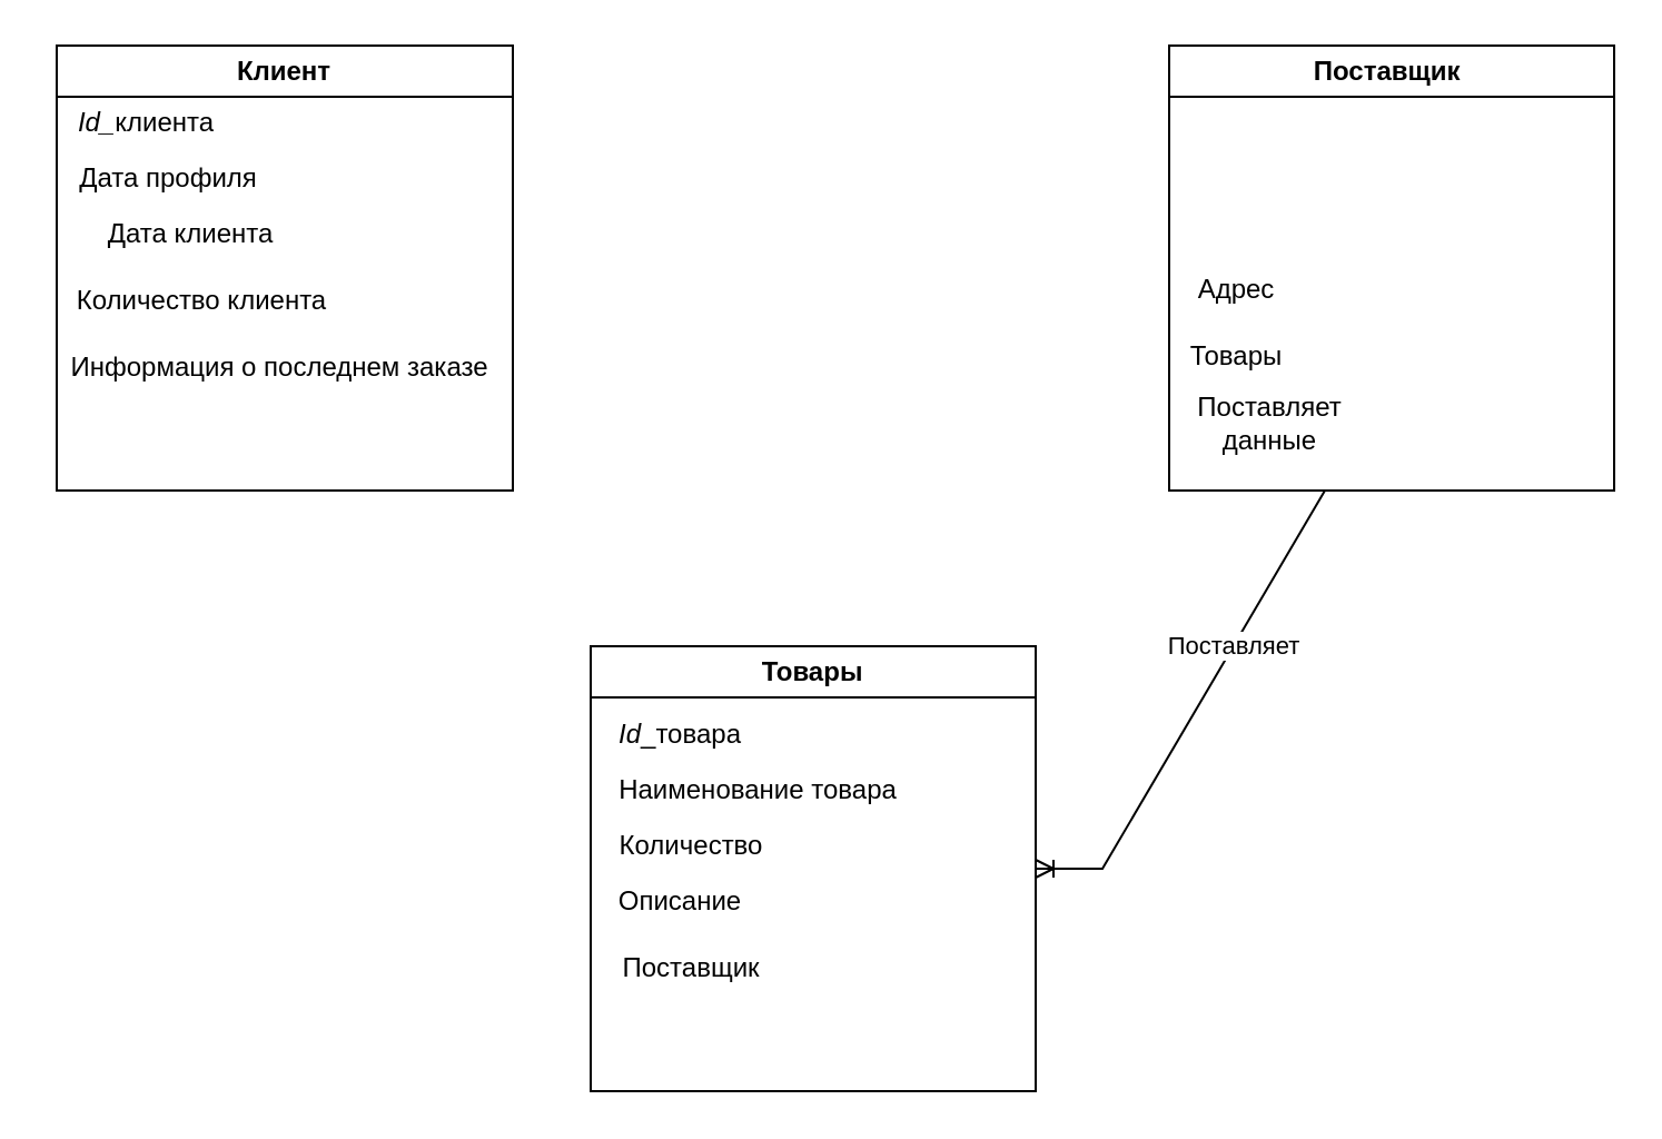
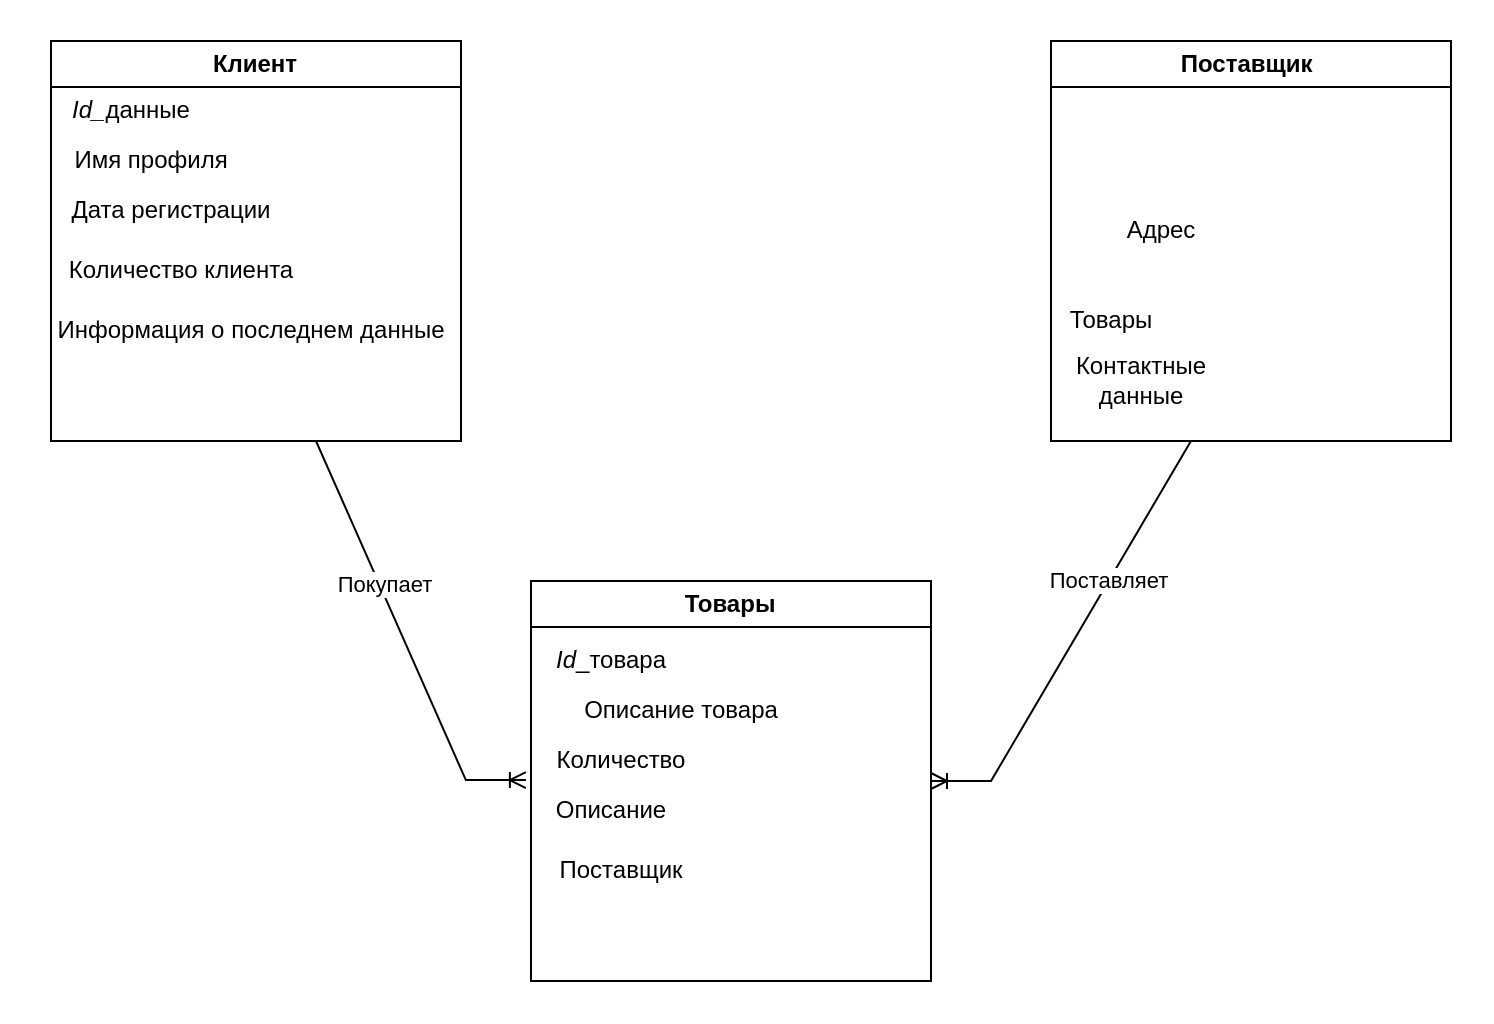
  <mxCell id="0" />
  <mxCell id="1" parent="0" />
  <mxCell id="2" value="" style="endArrow=classic;html=1;rounded=0;exitX=0.5;exitY=0;exitDx=0;exitDy=0;entryX=0.5;entryY=0;entryDx=0;entryDy=0;" parent="1" edge="1"><mxGeometry width="50" height="50" relative="1" as="geometry"><mxPoint x="70" y="370" as="sourcePoint" /><mxPoint x="70" y="370" as="targetPoint" /><Array as="points" /></mxGeometry></mxCell>
  <mxCell id="3" value="Клиент" style="swimlane;whiteSpace=wrap;html=1;" vertex="1" parent="1"><mxGeometry x="25" y="20" width="205" height="200" as="geometry" /></mxCell>
- <mxCell id="4" value="&lt;i&gt;Id_&lt;/i&gt;клиента" style="text;html=1;align=center;verticalAlign=middle;resizable=0;points=[];autosize=1;strokeColor=none;fillColor=none;" vertex="1" parent="3"><mxGeometry y="20" width="80" height="30" as="geometry" /></mxCell>
- <mxCell id="5" value="Дата профиля" style="text;html=1;align=center;verticalAlign=middle;resizable=0;points=[];autosize=1;strokeColor=none;fillColor=none;" vertex="1" parent="3"><mxGeometry y="45" width="100" height="30" as="geometry" /></mxCell>
- <mxCell id="6" value="Дата клиента" style="text;html=1;align=center;verticalAlign=middle;resizable=0;points=[];autosize=1;strokeColor=none;fillColor=none;" vertex="1" parent="3"><mxGeometry y="70" width="120" height="30" as="geometry" /></mxCell>
+ <mxCell id="4" value="&lt;i&gt;Id_&lt;/i&gt;данные" style="text;html=1;align=center;verticalAlign=middle;resizable=0;points=[];autosize=1;strokeColor=none;fillColor=none;" vertex="1" parent="3"><mxGeometry y="20" width="80" height="30" as="geometry" /></mxCell>
+ <mxCell id="5" value="Имя профиля" style="text;html=1;align=center;verticalAlign=middle;resizable=0;points=[];autosize=1;strokeColor=none;fillColor=none;" vertex="1" parent="3"><mxGeometry y="45" width="100" height="30" as="geometry" /></mxCell>
+ <mxCell id="6" value="Дата регистрации" style="text;html=1;align=center;verticalAlign=middle;resizable=0;points=[];autosize=1;strokeColor=none;fillColor=none;" vertex="1" parent="3"><mxGeometry y="70" width="120" height="30" as="geometry" /></mxCell>
  <mxCell id="7" value="Количество клиента" style="text;html=1;align=center;verticalAlign=middle;resizable=0;points=[];autosize=1;strokeColor=none;fillColor=none;" vertex="1" parent="3"><mxGeometry y="100" width="130" height="30" as="geometry" /></mxCell>
- <mxCell id="8" value="Информация о последнем заказе" style="text;html=1;align=center;verticalAlign=middle;resizable=0;points=[];autosize=1;strokeColor=none;fillColor=none;" vertex="1" parent="3"><mxGeometry x="-5" y="130" width="210" height="30" as="geometry" /></mxCell>
+ <mxCell id="8" value="Информация о последнем данные" style="text;html=1;align=center;verticalAlign=middle;resizable=0;points=[];autosize=1;strokeColor=none;fillColor=none;" vertex="1" parent="3"><mxGeometry x="-5" y="130" width="210" height="30" as="geometry" /></mxCell>
  <mxCell id="9" value="Товары" style="swimlane;whiteSpace=wrap;html=1;" vertex="1" parent="1"><mxGeometry x="265" y="290" width="200" height="200" as="geometry" /></mxCell>
  <mxCell id="10" value="&lt;i style=&quot;border-color: var(--border-color);&quot;&gt;Id&lt;/i&gt;_товара&lt;br&gt;" style="text;html=1;align=center;verticalAlign=middle;resizable=0;points=[];autosize=1;strokeColor=none;fillColor=none;" vertex="1" parent="9"><mxGeometry y="25" width="80" height="30" as="geometry" /></mxCell>
- <mxCell id="11" value="Наименование товара" style="text;html=1;align=center;verticalAlign=middle;resizable=0;points=[];autosize=1;strokeColor=none;fillColor=none;" vertex="1" parent="9"><mxGeometry y="50" width="150" height="30" as="geometry" /></mxCell>
+ <mxCell id="11" value="Описание товара" style="text;html=1;align=center;verticalAlign=middle;resizable=0;points=[];autosize=1;strokeColor=none;fillColor=none;" vertex="1" parent="9"><mxGeometry y="50" width="150" height="30" as="geometry" /></mxCell>
  <mxCell id="12" value="Количество" style="text;html=1;align=center;verticalAlign=middle;resizable=0;points=[];autosize=1;strokeColor=none;fillColor=none;" vertex="1" parent="9"><mxGeometry y="75" width="90" height="30" as="geometry" /></mxCell>
  <mxCell id="13" value="Описание" style="text;html=1;align=center;verticalAlign=middle;resizable=0;points=[];autosize=1;strokeColor=none;fillColor=none;" vertex="1" parent="9"><mxGeometry y="100" width="80" height="30" as="geometry" /></mxCell>
  <mxCell id="14" value="Поставщик" style="text;html=1;align=center;verticalAlign=middle;resizable=0;points=[];autosize=1;strokeColor=none;fillColor=none;" vertex="1" parent="9"><mxGeometry y="130" width="90" height="30" as="geometry" /></mxCell>
  <mxCell id="15" value="Поставщик&amp;nbsp;" style="swimlane;whiteSpace=wrap;html=1;" vertex="1" parent="1"><mxGeometry x="525" y="20" width="200" height="200" as="geometry" /></mxCell>
- <mxCell id="16" value="Адрес" style="text;html=1;align=center;verticalAlign=middle;resizable=0;points=[];autosize=1;strokeColor=none;fillColor=none;" vertex="1" parent="15"><mxGeometry y="95" width="60" height="30" as="geometry" /></mxCell>
+ <mxCell id="16" value="Адрес" style="text;html=1;align=center;verticalAlign=middle;resizable=0;points=[];autosize=1;strokeColor=none;fillColor=none;" vertex="1" parent="15"><mxGeometry x="25" y="80" width="60" height="30" as="geometry" /></mxCell>
  <mxCell id="17" value="Товары" style="text;html=1;align=center;verticalAlign=middle;resizable=0;points=[];autosize=1;strokeColor=none;fillColor=none;" vertex="1" parent="15"><mxGeometry y="125" width="60" height="30" as="geometry" /></mxCell>
- <mxCell id="18" value="Поставляет&lt;br/&gt;данные" style="text;html=1;align=center;verticalAlign=middle;resizable=0;points=[];autosize=1;strokeColor=none;fillColor=none;" vertex="1" parent="15"><mxGeometry y="150" width="90" height="40" as="geometry" /></mxCell>
+ <mxCell id="18" value="Контактные&lt;br/&gt;данные" style="text;html=1;align=center;verticalAlign=middle;resizable=0;points=[];autosize=1;strokeColor=none;fillColor=none;" vertex="1" parent="15"><mxGeometry y="150" width="90" height="40" as="geometry" /></mxCell>
+ <mxCell id="19" value="" style="edgeStyle=entityRelationEdgeStyle;fontSize=12;html=1;endArrow=ERoneToMany;rounded=0;exitX=0.5;exitY=1;exitDx=0;exitDy=0;entryX=-0.032;entryY=-0.015;entryDx=0;entryDy=0;entryPerimeter=0;" edge="1" parent="1" source="3" target="13"><mxGeometry width="100" height="100" relative="1" as="geometry"><mxPoint x="315" y="300" as="sourcePoint" /><mxPoint x="415" y="200" as="targetPoint" /></mxGeometry></mxCell>
+ <mxCell id="20" value="Покупает" style="edgeLabel;html=1;align=center;verticalAlign=middle;resizable=0;points=[];" vertex="1" connectable="0" parent="19"><mxGeometry x="-0.113" y="2" relative="1" as="geometry"><mxPoint as="offset" /></mxGeometry></mxCell>
  <mxCell id="21" value="" style="edgeStyle=entityRelationEdgeStyle;fontSize=12;html=1;endArrow=ERoneToMany;rounded=0;exitX=0.5;exitY=1;exitDx=0;exitDy=0;entryX=1;entryY=0.5;entryDx=0;entryDy=0;" edge="1" parent="1" source="15" target="9"><mxGeometry width="100" height="100" relative="1" as="geometry"><mxPoint x="315" y="300" as="sourcePoint" /><mxPoint x="415" y="200" as="targetPoint" /></mxGeometry></mxCell>
  <mxCell id="22" value="Поставляет" style="edgeLabel;html=1;align=center;verticalAlign=middle;resizable=0;points=[];" vertex="1" connectable="0" parent="21"><mxGeometry x="-0.139" y="-1" relative="1" as="geometry"><mxPoint as="offset" /></mxGeometry></mxCell>
